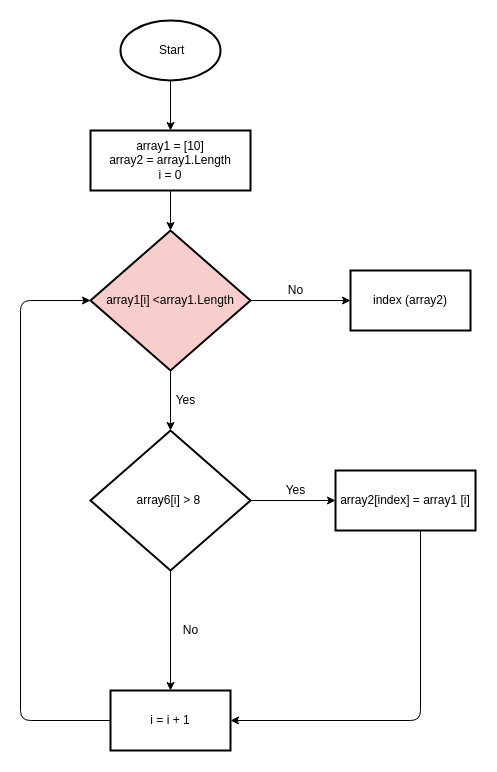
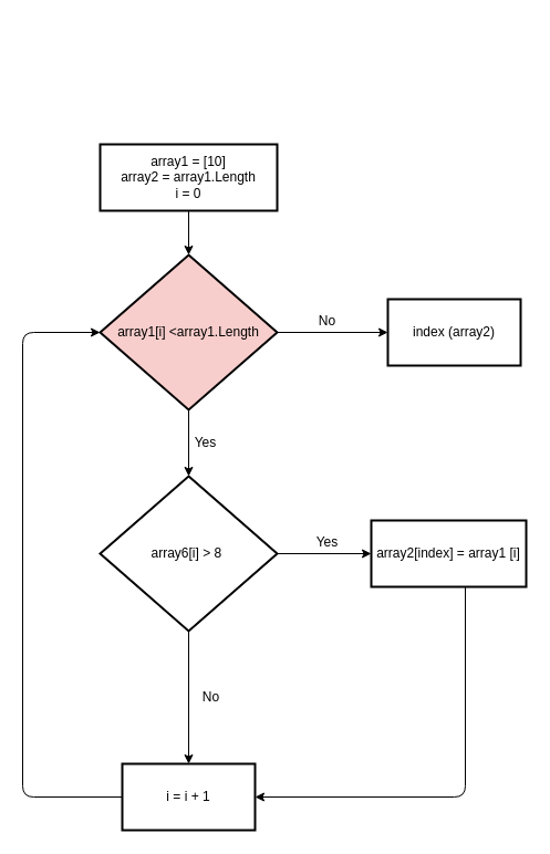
  <mxCell id="0" />
  <mxCell id="1" parent="0" />
- <mxCell id="2" value="" style="edgeStyle=none;html=1;" parent="1" source="3" target="5" edge="1"><mxGeometry relative="1" as="geometry" /></mxCell>
- <mxCell id="3" value="&amp;nbsp;Start" style="strokeWidth=2;html=1;shape=mxgraph.flowchart.start_1;whiteSpace=wrap;" parent="1" vertex="1"><mxGeometry x="120" y="20" width="100" height="60" as="geometry" /></mxCell>
  <mxCell id="4" value="" style="edgeStyle=none;html=1;" parent="1" source="5" target="8" edge="1"><mxGeometry relative="1" as="geometry" /></mxCell>
  <mxCell id="5" value="array1 = [10]&lt;br&gt;array2 = array1.Length&lt;br&gt;i = 0" style="whiteSpace=wrap;html=1;strokeWidth=2;" parent="1" vertex="1"><mxGeometry x="90" y="130" width="160" height="60" as="geometry" /></mxCell>
  <mxCell id="6" value="" style="edgeStyle=none;html=1;" parent="1" source="8" target="9" edge="1"><mxGeometry relative="1" as="geometry" /></mxCell>
  <mxCell id="7" value="" style="edgeStyle=none;html=1;entryX=0.5;entryY=0;entryDx=0;entryDy=0;" parent="1" source="8" target="14" edge="1"><mxGeometry relative="1" as="geometry"><mxPoint x="325.294" y="460" as="targetPoint" /></mxGeometry></mxCell>
  <mxCell id="8" value="array1[i] &amp;lt;array1.Length" style="rhombus;whiteSpace=wrap;html=1;strokeWidth=2;fillColor=#f8cecc;" parent="1" vertex="1"><mxGeometry x="90" y="230" width="160" height="140" as="geometry" /></mxCell>
  <mxCell id="9" value="index (array2)" style="whiteSpace=wrap;html=1;strokeWidth=2;" parent="1" vertex="1"><mxGeometry x="350" y="270" width="120" height="60" as="geometry" /></mxCell>
  <mxCell id="10" value="No" style="text;html=1;align=center;verticalAlign=middle;resizable=0;points=[];autosize=1;strokeColor=none;" parent="1" vertex="1"><mxGeometry x="280" y="280" width="30" height="20" as="geometry" /></mxCell>
  <mxCell id="11" style="edgeStyle=none;html=1;exitX=0.5;exitY=0;exitDx=0;exitDy=0;" parent="1" source="14" edge="1"><mxGeometry relative="1" as="geometry"><mxPoint x="170" y="430" as="targetPoint" /></mxGeometry></mxCell>
  <mxCell id="12" value="" style="edgeStyle=none;html=1;" parent="1" source="14" target="17" edge="1"><mxGeometry relative="1" as="geometry" /></mxCell>
  <mxCell id="13" value="" style="edgeStyle=none;html=1;" parent="1" source="14" target="20" edge="1"><mxGeometry relative="1" as="geometry" /></mxCell>
  <mxCell id="14" value="array6[i] &amp;gt; 8&amp;nbsp;" style="rhombus;whiteSpace=wrap;html=1;strokeWidth=2;" parent="1" vertex="1"><mxGeometry x="90" y="430" width="160" height="140" as="geometry" /></mxCell>
  <mxCell id="15" value="Yes" style="text;html=1;align=center;verticalAlign=middle;resizable=0;points=[];autosize=1;strokeColor=none;" parent="1" vertex="1"><mxGeometry x="165" y="390" width="40" height="20" as="geometry" /></mxCell>
  <mxCell id="16" value="" style="edgeStyle=elbowEdgeStyle;html=1;entryX=1;entryY=0.5;entryDx=0;entryDy=0;" parent="1" source="17" target="20" edge="1"><mxGeometry relative="1" as="geometry"><mxPoint x="420" y="610" as="targetPoint" /><Array as="points"><mxPoint x="420" y="640" /></Array></mxGeometry></mxCell>
  <mxCell id="17" value="array2[index] = array1 [i]" style="whiteSpace=wrap;html=1;strokeWidth=2;" parent="1" vertex="1"><mxGeometry x="335" y="470" width="140" height="60" as="geometry" /></mxCell>
  <mxCell id="18" value="Yes" style="text;html=1;align=center;verticalAlign=middle;resizable=0;points=[];autosize=1;strokeColor=none;" parent="1" vertex="1"><mxGeometry x="275" y="480" width="40" height="20" as="geometry" /></mxCell>
  <mxCell id="19" value="" style="edgeStyle=elbowEdgeStyle;html=1;elbow=vertical;" parent="1" source="20" target="8" edge="1"><mxGeometry relative="1" as="geometry"><mxPoint x="30" y="290" as="targetPoint" /><Array as="points"><mxPoint y="720" x="20" /></Array></mxGeometry></mxCell>
  <mxCell id="20" value="i = i + 1" style="whiteSpace=wrap;html=1;strokeWidth=2;" parent="1" vertex="1"><mxGeometry x="110" y="690" width="120" height="60" as="geometry" /></mxCell>
  <mxCell id="21" value="No" style="text;html=1;align=center;verticalAlign=middle;resizable=0;points=[];autosize=1;strokeColor=none;" parent="1" vertex="1"><mxGeometry x="175" y="620" width="30" height="20" as="geometry" /></mxCell>
